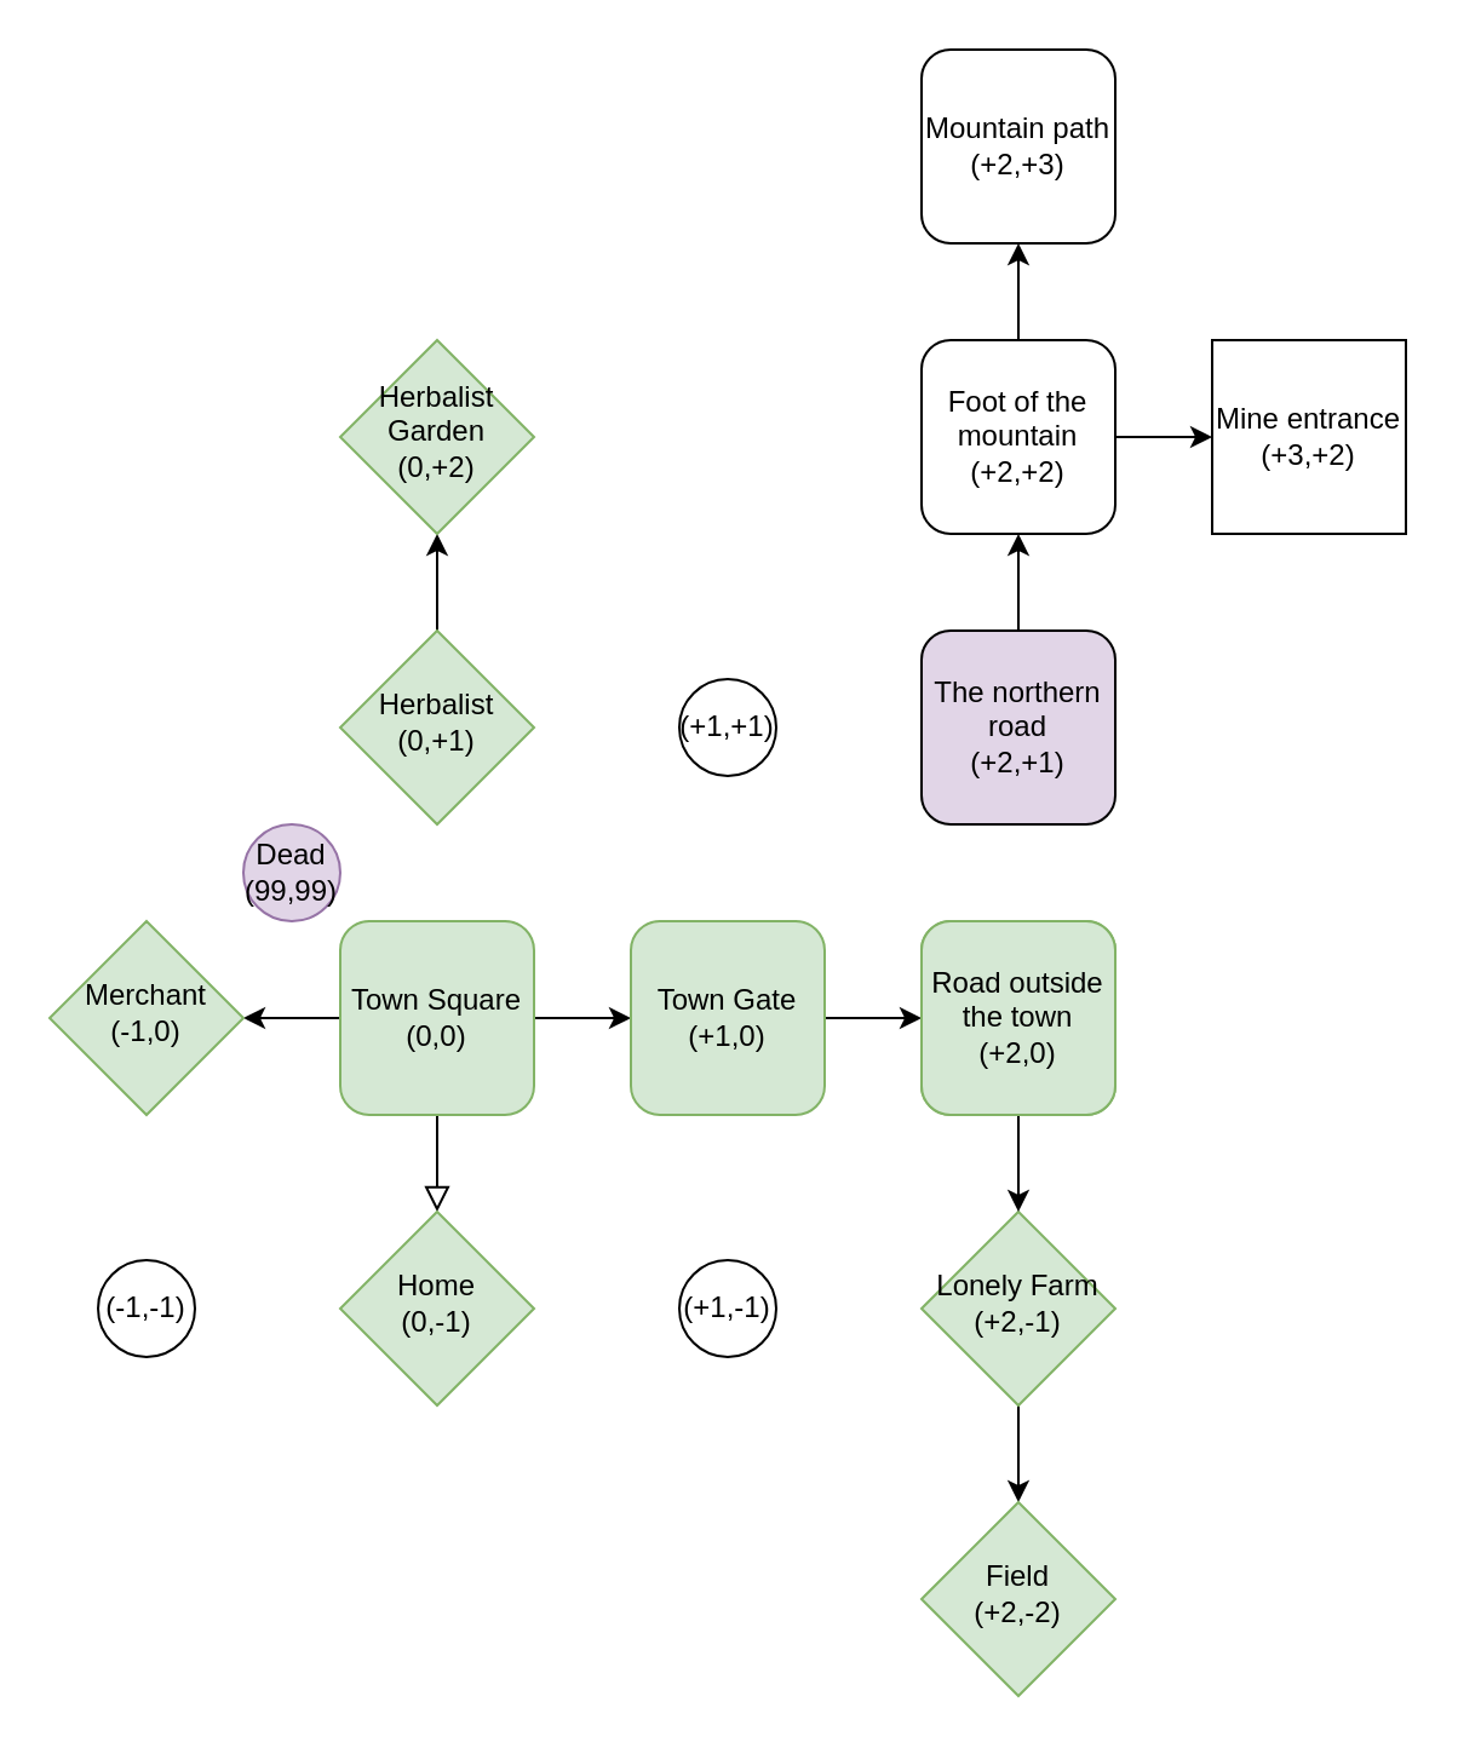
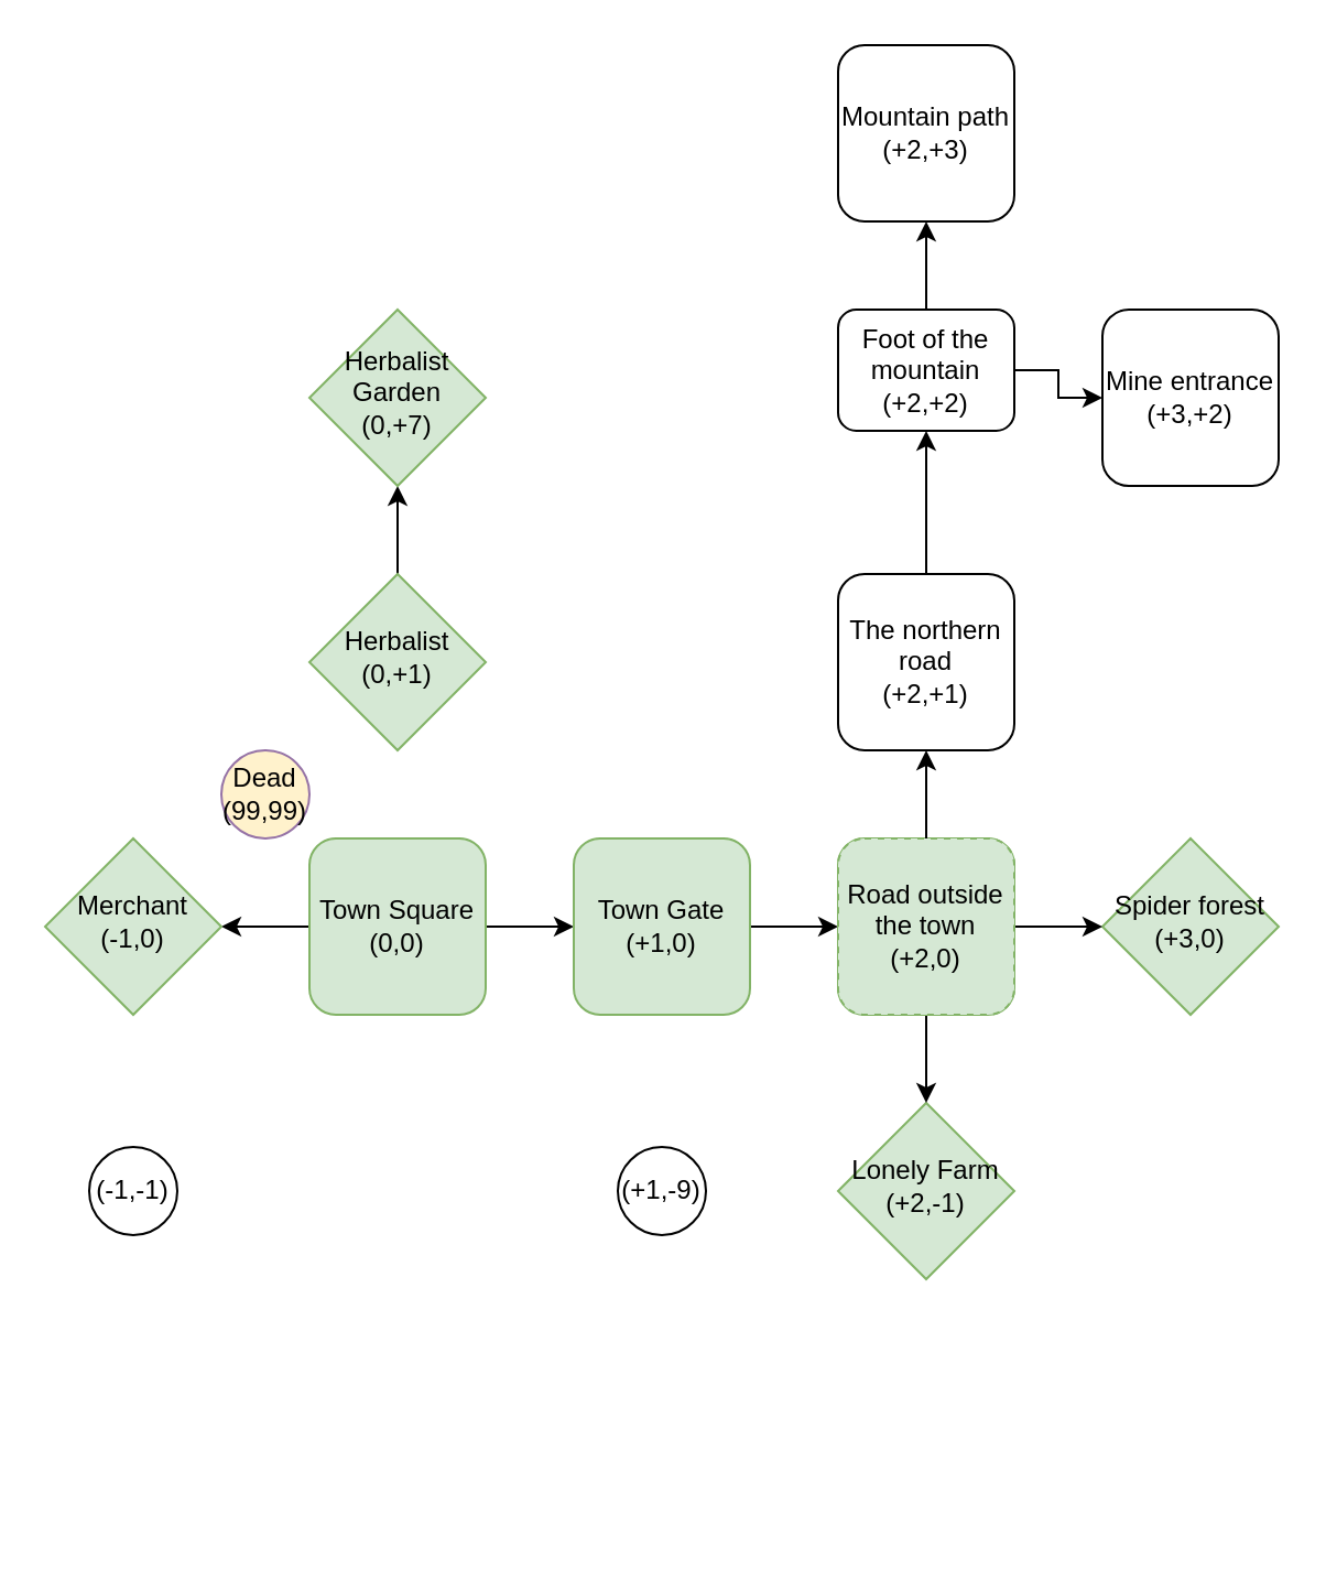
  <mxCell id="0" />
  <mxCell id="1" parent="0" />
- <mxCell id="2" value="" style="rounded=0;html=1;jettySize=auto;orthogonalLoop=1;fontSize=11;endArrow=block;endFill=0;endSize=8;strokeWidth=1;shadow=0;labelBackgroundColor=none;edgeStyle=orthogonalEdgeStyle;" parent="1" source="5" target="6" edge="1"><mxGeometry relative="1" as="geometry" /></mxCell>
  <mxCell id="3" style="edgeStyle=orthogonalEdgeStyle;rounded=0;orthogonalLoop=1;jettySize=auto;html=1;exitX=0;exitY=0.5;exitDx=0;exitDy=0;entryX=1;entryY=0.5;entryDx=0;entryDy=0;" parent="1" source="5" target="11" edge="1"><mxGeometry relative="1" as="geometry" /></mxCell>
  <mxCell id="4" style="edgeStyle=orthogonalEdgeStyle;rounded=0;orthogonalLoop=1;jettySize=auto;html=1;exitX=1;exitY=0.5;exitDx=0;exitDy=0;entryX=0;entryY=0.5;entryDx=0;entryDy=0;" parent="1" source="5" target="16" edge="1"><mxGeometry relative="1" as="geometry" /></mxCell>
  <mxCell id="5" value="&lt;div&gt;Town Square&lt;/div&gt;(0,0)" style="rounded=1;whiteSpace=wrap;html=1;fontSize=12;glass=0;strokeWidth=1;shadow=0;fillColor=#d5e8d4;strokeColor=#82b366;" parent="1" vertex="1"><mxGeometry x="140" y="380" width="80" height="80" as="geometry" /></mxCell>
- <mxCell id="6" value="&lt;div&gt;Home&lt;/div&gt;&lt;div&gt;(0,-1)&lt;/div&gt;" style="rhombus;whiteSpace=wrap;html=1;shadow=0;fontFamily=Helvetica;fontSize=12;align=center;strokeWidth=1;spacing=6;spacingTop=-4;fillColor=#d5e8d4;strokeColor=#82b366;" parent="1" vertex="1"><mxGeometry x="140" y="500" width="80" height="80" as="geometry" /></mxCell>
- <mxCell id="8" value="" style="edgeStyle=orthogonalEdgeStyle;rounded=0;orthogonalLoop=1;jettySize=auto;html=1;" parent="1" source="9" target="10" edge="1"><mxGeometry relative="1" as="geometry" /></mxCell>
+ <mxCell id="7" value="&lt;div&gt;Spider forest&lt;/div&gt;(+3,0)" style="rhombus;whiteSpace=wrap;html=1;shadow=0;fontFamily=Helvetica;fontSize=12;align=center;strokeWidth=1;spacing=6;spacingTop=-4;fillColor=#d5e8d4;strokeColor=#82b366;" parent="1" vertex="1"><mxGeometry x="500" y="380" width="80" height="80" as="geometry" /></mxCell>
  <mxCell id="9" value="&lt;div&gt;Lonely Farm&lt;/div&gt;(+2,-1)" style="rhombus;whiteSpace=wrap;html=1;shadow=0;fontFamily=Helvetica;fontSize=12;align=center;strokeWidth=1;spacing=6;spacingTop=-4;fillColor=#d5e8d4;strokeColor=#82b366;" parent="1" vertex="1"><mxGeometry x="380" y="500" width="80" height="80" as="geometry" /></mxCell>
- <mxCell id="10" value="&lt;div&gt;Field&lt;/div&gt;&lt;div&gt;(+2,-2)&lt;/div&gt;" style="rhombus;whiteSpace=wrap;html=1;shadow=0;fontFamily=Helvetica;fontSize=12;align=center;strokeWidth=1;spacing=6;spacingTop=-4;fillColor=#d5e8d4;strokeColor=#82b366;" parent="1" vertex="1"><mxGeometry x="380" y="620" width="80" height="80" as="geometry" /></mxCell>
  <mxCell id="11" value="&lt;div&gt;Merchant&lt;/div&gt;&lt;div&gt;(-1,0)&lt;/div&gt;" style="rhombus;whiteSpace=wrap;html=1;shadow=0;fontFamily=Helvetica;fontSize=12;align=center;strokeWidth=1;spacing=6;spacingTop=-4;fillColor=#d5e8d4;strokeColor=#82b366;" parent="1" vertex="1"><mxGeometry x="20" y="380" width="80" height="80" as="geometry" /></mxCell>
  <mxCell id="12" value="" style="edgeStyle=orthogonalEdgeStyle;rounded=0;orthogonalLoop=1;jettySize=auto;html=1;" parent="1" source="13" target="14" edge="1"><mxGeometry relative="1" as="geometry" /></mxCell>
  <mxCell id="13" value="&lt;div&gt;Herbalist&lt;br&gt;&lt;/div&gt;&lt;div&gt;(0,+1)&lt;/div&gt;" style="rhombus;whiteSpace=wrap;html=1;shadow=0;fontFamily=Helvetica;fontSize=12;align=center;strokeWidth=1;spacing=6;spacingTop=-4;fillColor=#d5e8d4;strokeColor=#82b366;" parent="1" vertex="1"><mxGeometry x="140" y="260" width="80" height="80" as="geometry" /></mxCell>
- <mxCell id="14" value="&lt;div&gt;Herbalist Garden&lt;/div&gt;(0,+2)" style="rhombus;whiteSpace=wrap;html=1;shadow=0;fontFamily=Helvetica;fontSize=12;align=center;strokeWidth=1;spacing=6;spacingTop=-4;fillColor=#d5e8d4;strokeColor=#82b366;" parent="1" vertex="1"><mxGeometry x="140" y="140" width="80" height="80" as="geometry" /></mxCell>
+ <mxCell id="14" value="&lt;div&gt;Herbalist Garden&lt;/div&gt;(0,+7)" style="rhombus;whiteSpace=wrap;html=1;shadow=0;fontFamily=Helvetica;fontSize=12;align=center;strokeWidth=1;spacing=6;spacingTop=-4;fillColor=#d5e8d4;strokeColor=#82b366;" parent="1" vertex="1"><mxGeometry x="140" y="140" width="80" height="80" as="geometry" /></mxCell>
  <mxCell id="15" value="" style="edgeStyle=orthogonalEdgeStyle;rounded=0;orthogonalLoop=1;jettySize=auto;html=1;" parent="1" source="16" target="18" edge="1"><mxGeometry relative="1" as="geometry" /></mxCell>
  <mxCell id="16" value="&lt;div&gt;Town Gate&lt;br&gt;&lt;/div&gt;&lt;div&gt;(+1,0)&lt;/div&gt;" style="rounded=1;whiteSpace=wrap;html=1;fontSize=12;glass=0;strokeWidth=1;shadow=0;fillColor=#d5e8d4;strokeColor=#82b366;" parent="1" vertex="1"><mxGeometry x="260" y="380" width="80" height="80" as="geometry" /></mxCell>
  <mxCell id="17" value="" style="edgeStyle=orthogonalEdgeStyle;rounded=0;orthogonalLoop=1;jettySize=auto;html=1;" parent="1" source="18" edge="1"><mxGeometry relative="1" as="geometry"><mxPoint x="420" y="500" as="targetPoint" /></mxGeometry></mxCell>
  <mxCell id="18" value="&lt;div&gt;Town Gate&lt;br&gt;&lt;/div&gt;&lt;div&gt;(+1,0)&lt;/div&gt;" style="rounded=1;whiteSpace=wrap;html=1;fontSize=12;glass=0;strokeWidth=1;shadow=0;fillColor=#d5e8d4;strokeColor=#82b366;" parent="1" vertex="1"><mxGeometry x="380" y="380" width="80" height="80" as="geometry" /></mxCell>
- <mxCell id="21" value="&lt;div&gt;Road outside&lt;/div&gt;&lt;div&gt;the town&lt;/div&gt;&lt;div&gt;(+2,0)&lt;br&gt;&lt;/div&gt;" style="rounded=1;whiteSpace=wrap;html=1;fontSize=12;glass=0;strokeWidth=1;shadow=0;fillColor=#d5e8d4;strokeColor=#82b366;" parent="1" vertex="1"><mxGeometry x="380" y="380" width="80" height="80" as="geometry" /></mxCell>
+ <mxCell id="19" style="edgeStyle=orthogonalEdgeStyle;rounded=0;orthogonalLoop=1;jettySize=auto;html=1;exitX=1;exitY=0.5;exitDx=0;exitDy=0;entryX=0;entryY=0.5;entryDx=0;entryDy=0;" parent="1" source="21" target="7" edge="1"><mxGeometry relative="1" as="geometry" /></mxCell>
+ <mxCell id="20" value="" style="edgeStyle=orthogonalEdgeStyle;rounded=0;orthogonalLoop=1;jettySize=auto;html=1;" parent="1" source="21" target="23" edge="1"><mxGeometry relative="1" as="geometry" /></mxCell>
+ <mxCell id="21" value="&lt;div&gt;Road outside&lt;/div&gt;&lt;div&gt;the town&lt;/div&gt;&lt;div&gt;(+2,0)&lt;br&gt;&lt;/div&gt;" style="rounded=1;whiteSpace=wrap;html=1;fontSize=12;glass=0;strokeWidth=1;shadow=0;fillColor=#d5e8d4;strokeColor=#82b366;dashed=1;" parent="1" vertex="1"><mxGeometry x="380" y="380" width="80" height="80" as="geometry" /></mxCell>
  <mxCell id="22" value="" style="edgeStyle=orthogonalEdgeStyle;rounded=0;orthogonalLoop=1;jettySize=auto;html=1;" parent="1" source="23" target="26" edge="1"><mxGeometry relative="1" as="geometry" /></mxCell>
- <mxCell id="23" value="&lt;div&gt;The northern road&lt;br&gt;&lt;/div&gt;&lt;div&gt;(+2,+1)&lt;/div&gt;" style="rounded=1;whiteSpace=wrap;html=1;fontSize=12;glass=0;strokeWidth=1;shadow=0;fillColor=#e1d5e7;" parent="1" vertex="1"><mxGeometry x="380" y="260" width="80" height="80" as="geometry" /></mxCell>
+ <mxCell id="23" value="&lt;div&gt;The northern road&lt;br&gt;&lt;/div&gt;&lt;div&gt;(+2,+1)&lt;/div&gt;" style="rounded=1;whiteSpace=wrap;html=1;fontSize=12;glass=0;strokeWidth=1;shadow=0;" parent="1" vertex="1"><mxGeometry x="380" y="260" width="80" height="80" as="geometry" /></mxCell>
  <mxCell id="24" value="" style="edgeStyle=orthogonalEdgeStyle;rounded=0;orthogonalLoop=1;jettySize=auto;html=1;" parent="1" source="26" target="28" edge="1"><mxGeometry relative="1" as="geometry" /></mxCell>
  <mxCell id="25" value="" style="edgeStyle=orthogonalEdgeStyle;rounded=0;orthogonalLoop=1;jettySize=auto;html=1;" parent="1" source="26" target="27" edge="1"><mxGeometry relative="1" as="geometry" /></mxCell>
- <mxCell id="26" value="&lt;div&gt;Foot of the mountain&lt;br&gt;&lt;/div&gt;&lt;div&gt;(+2,+2)&lt;/div&gt;" style="rounded=1;whiteSpace=wrap;html=1;fontSize=12;glass=0;strokeWidth=1;shadow=0;" parent="1" vertex="1"><mxGeometry x="380" y="140" width="80" height="80" as="geometry" /></mxCell>
+ <mxCell id="26" value="&lt;div&gt;Foot of the mountain&lt;br&gt;&lt;/div&gt;&lt;div&gt;(+2,+2)&lt;/div&gt;" style="rounded=1;whiteSpace=wrap;html=1;fontSize=12;glass=0;strokeWidth=1;shadow=0;" parent="1" vertex="1"><mxGeometry x="380" y="140" width="80" height="55" as="geometry" /></mxCell>
  <mxCell id="27" value="&lt;div&gt;Mountain path&lt;/div&gt;&lt;div&gt;(+2,+3)&lt;/div&gt;" style="rounded=1;whiteSpace=wrap;html=1;fontSize=12;glass=0;strokeWidth=1;shadow=0;" parent="1" vertex="1"><mxGeometry x="380" y="20" width="80" height="80" as="geometry" /></mxCell>
- <mxCell id="28" value="&lt;div&gt;Mine entrance&lt;/div&gt;&lt;div&gt;(+3,+2)&lt;/div&gt;" style="whiteSpace=wrap;html=1;fontSize=12;glass=0;strokeWidth=1;shadow=0;rounded=0;" parent="1" vertex="1"><mxGeometry x="500" y="140" width="80" height="80" as="geometry" /></mxCell>
- <mxCell id="29" value="&lt;div&gt;Dead&lt;/div&gt;&lt;div&gt;(99,99)&lt;br&gt;&lt;/div&gt;" style="ellipse;whiteSpace=wrap;html=1;aspect=fixed;fillColor=#e1d5e7;strokeColor=#9673a6;" parent="1" vertex="1"><mxGeometry x="100" y="340" width="40" height="40" as="geometry" /></mxCell>
- <mxCell id="30" value="(+1,+1)" style="ellipse;whiteSpace=wrap;html=1;aspect=fixed;fillColor=none;" parent="1" vertex="1"><mxGeometry x="280" y="280" width="40" height="40" as="geometry" /></mxCell>
- <mxCell id="31" value="(+1,-1)" style="ellipse;whiteSpace=wrap;html=1;aspect=fixed;fillColor=none;" parent="1" vertex="1"><mxGeometry x="280" y="520" width="40" height="40" as="geometry" /></mxCell>
+ <mxCell id="28" value="&lt;div&gt;Mine entrance&lt;/div&gt;&lt;div&gt;(+3,+2)&lt;/div&gt;" style="rounded=1;whiteSpace=wrap;html=1;fontSize=12;glass=0;strokeWidth=1;shadow=0;" parent="1" vertex="1"><mxGeometry x="500" y="140" width="80" height="80" as="geometry" /></mxCell>
+ <mxCell id="29" value="&lt;div&gt;Dead&lt;/div&gt;&lt;div&gt;(99,99)&lt;br&gt;&lt;/div&gt;" style="ellipse;whiteSpace=wrap;html=1;aspect=fixed;fillColor=#fff2cc;strokeColor=#9673a6;" parent="1" vertex="1"><mxGeometry x="100" y="340" width="40" height="40" as="geometry" /></mxCell>
+ <mxCell id="31" value="(+1,-9)" style="ellipse;whiteSpace=wrap;html=1;aspect=fixed;fillColor=none;" parent="1" vertex="1"><mxGeometry x="280" y="520" width="40" height="40" as="geometry" /></mxCell>
  <mxCell id="32" value="(-1,-1)" style="ellipse;whiteSpace=wrap;html=1;aspect=fixed;fillColor=none;" parent="1" vertex="1"><mxGeometry x="40" y="520" width="40" height="40" as="geometry" /></mxCell>
